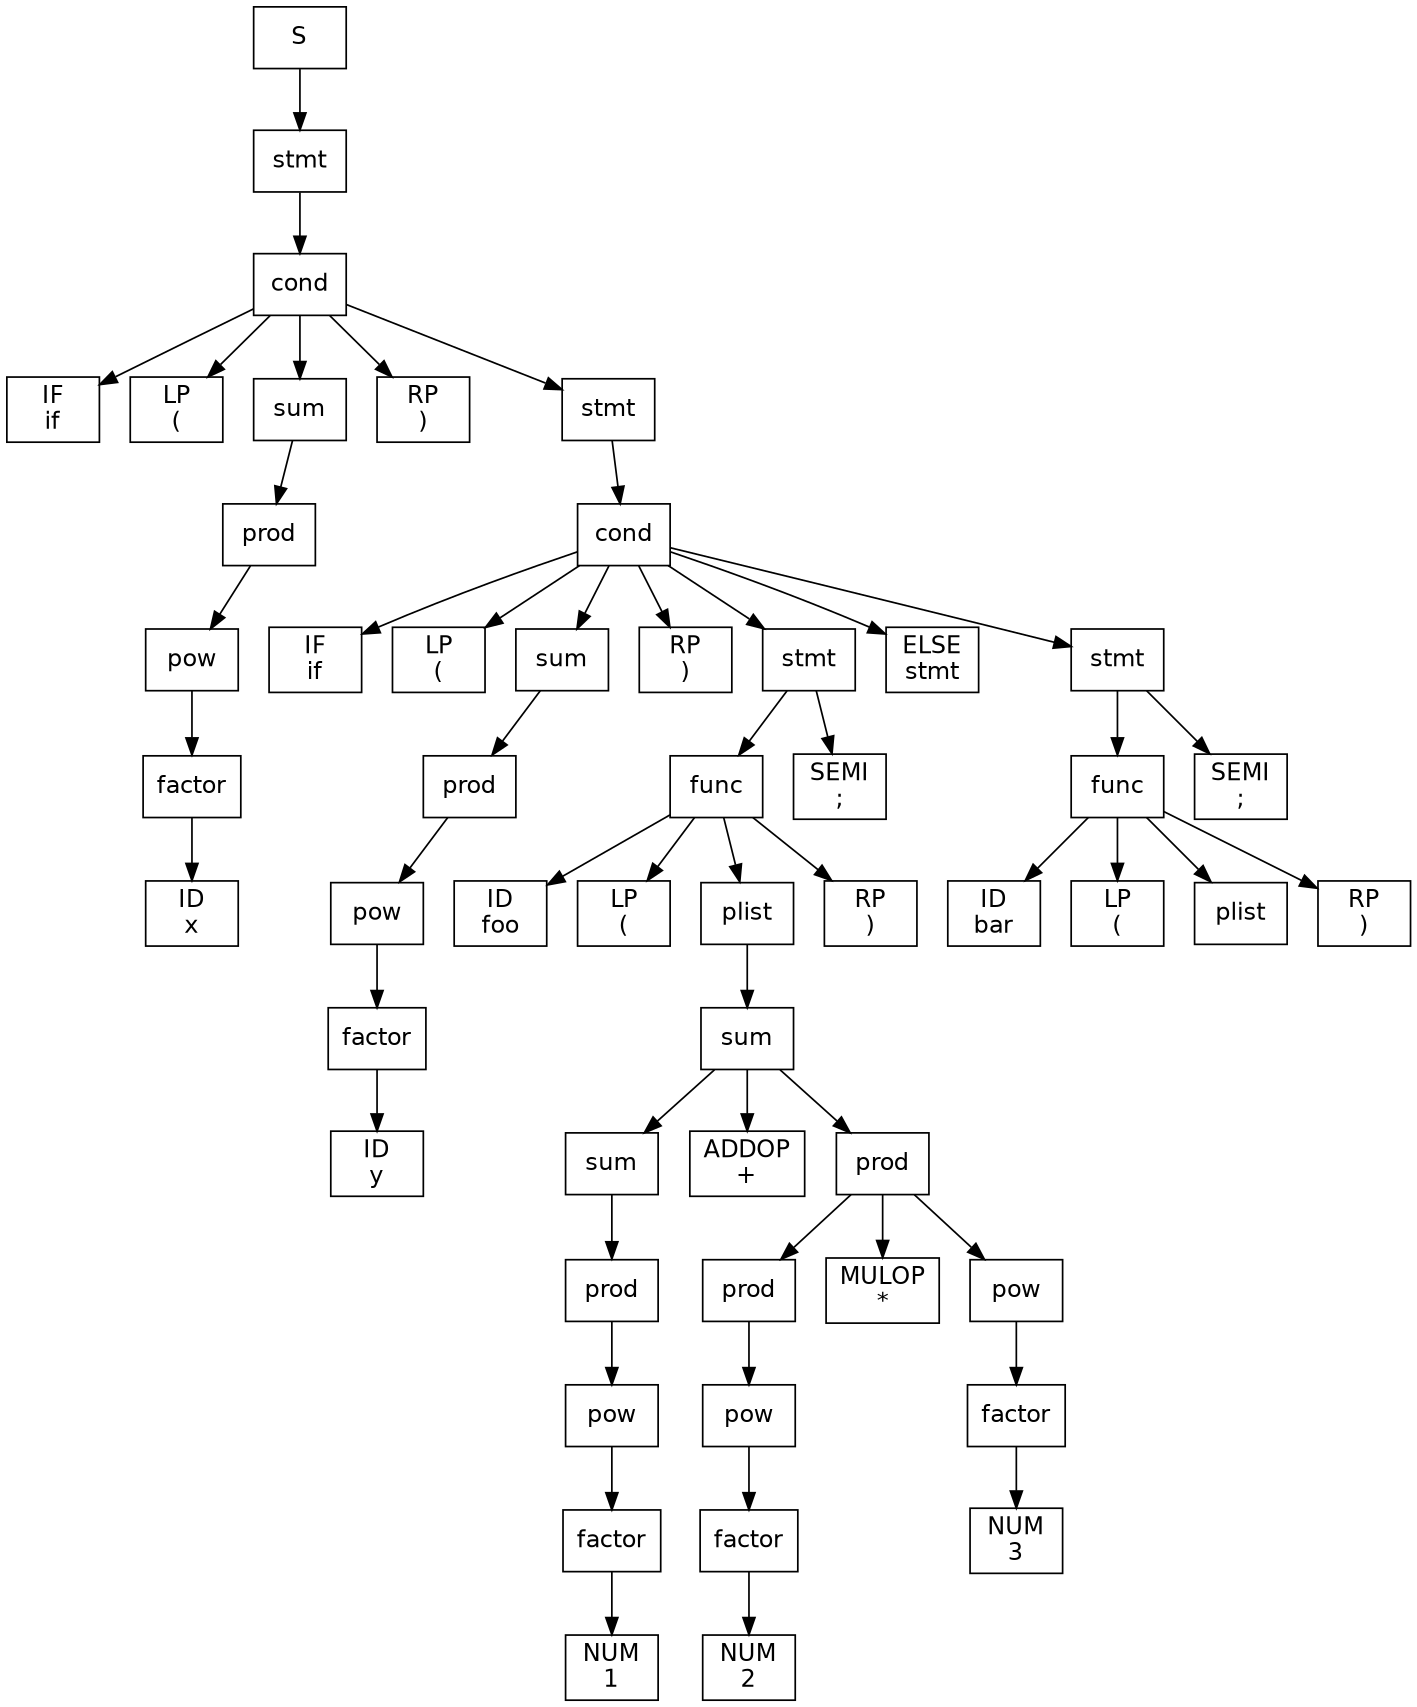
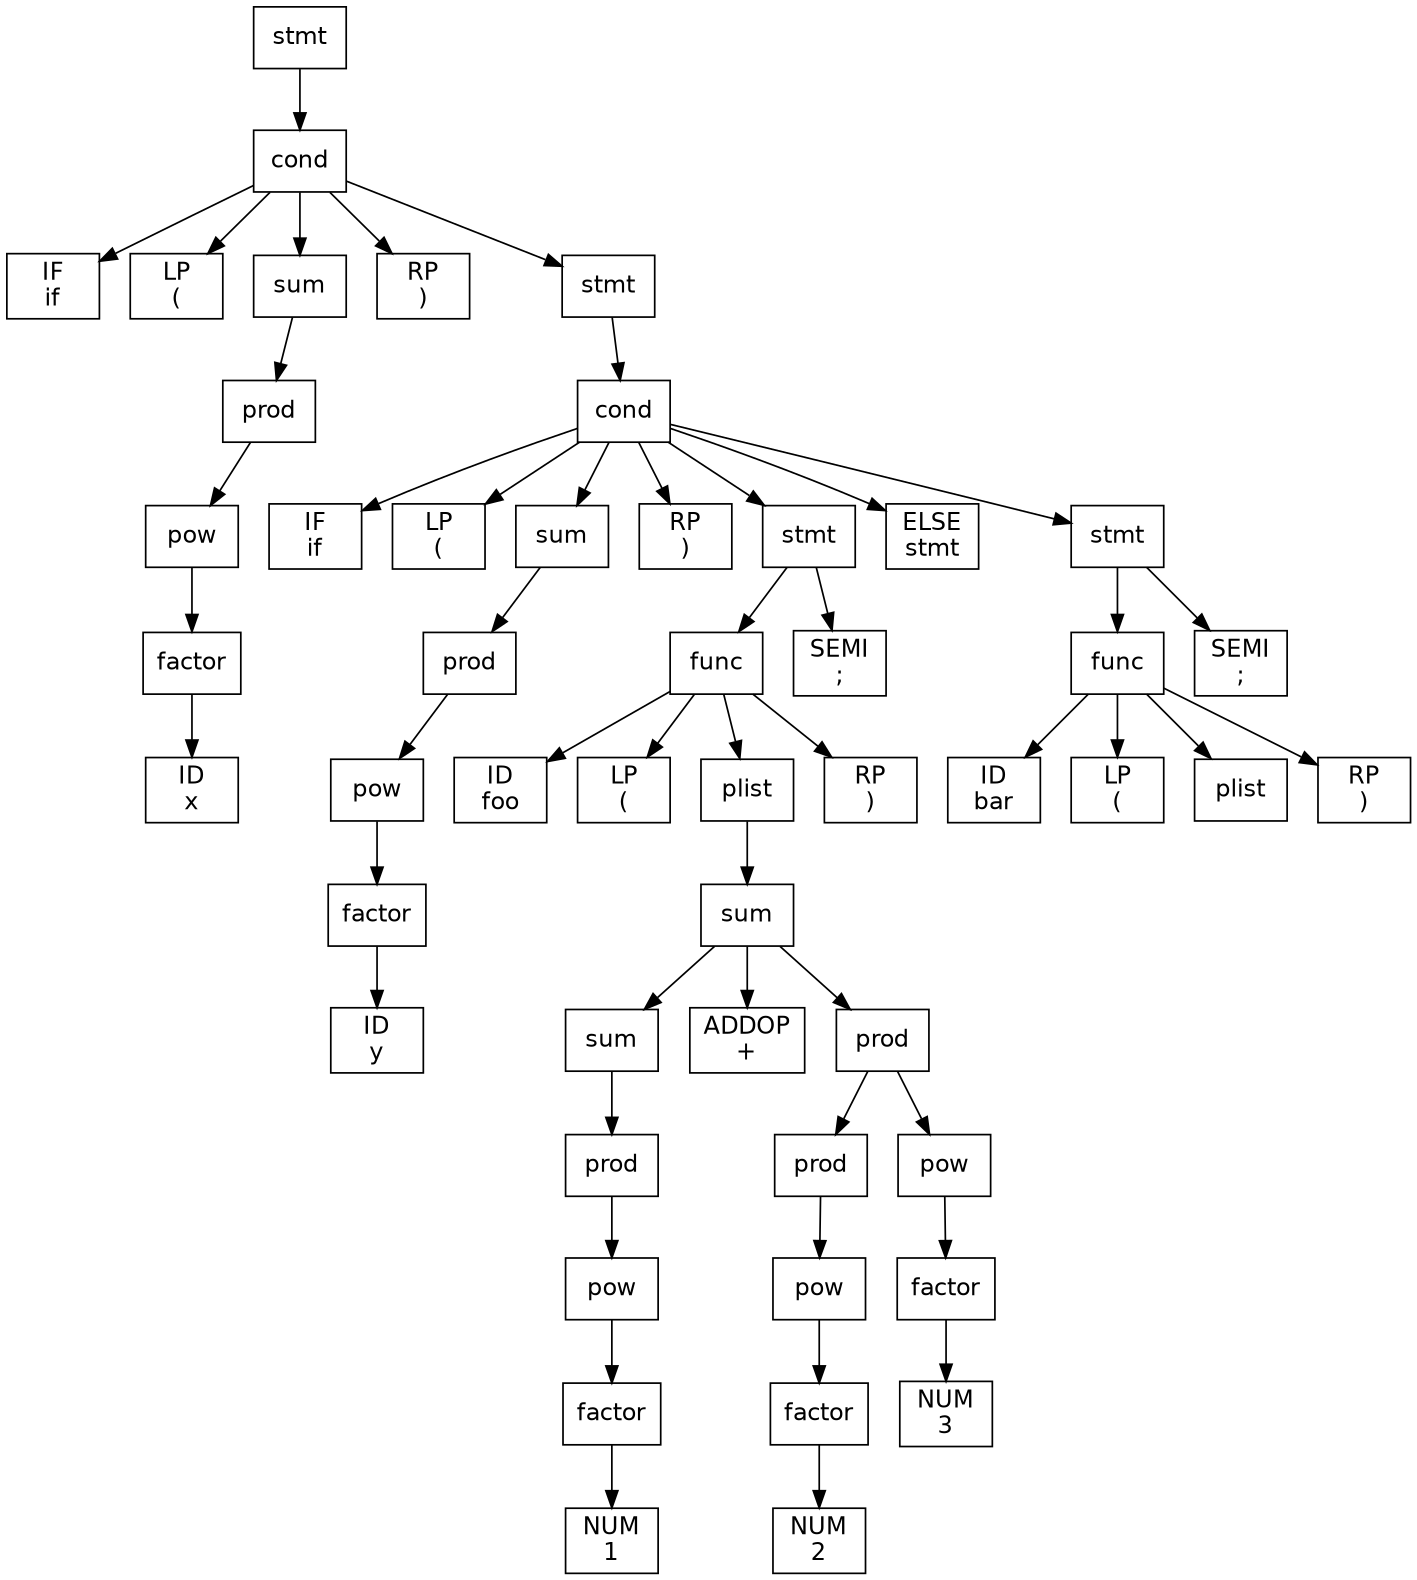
  digraph {
    node [fontname=Helvetica shape=box]
-   n1 [label=<S>]
    n2 [label=<stmt>]
    n3 [label=<cond>]
    n4 [label=<IF<br/>if>]
    n5 [label=<LP<br/>(>]
    n6 [label=<sum>]
    n7 [label=<RP<br/>)>]
    n8 [label=<stmt>]
    n9 [label=<prod>]
    n10 [label=<cond>]
    n11 [label=<pow>]
    n12 [label=<factor>]
    n13 [label=<ID<br/>x>]
    n14 [label=<IF<br/>if>]
    n15 [label=<LP<br/>(>]
    n16 [label=<sum>]
    n17 [label=<RP<br/>)>]
    n18 [label=<stmt>]
    n19 [label=<ELSE<br/>stmt>]
    n20 [label=<stmt>]
    n21 [label=<prod>]
    n22 [label=<func>]
    n23 [label=<SEMI<br/>;>]
    n24 [label=<func>]
    n25 [label=<SEMI<br/>;>]
    n26 [label=<pow>]
    n27 [label=<factor>]
    n28 [label=<ID<br/>y>]
    n29 [label=<ID<br/>foo>]
    n30 [label=<LP<br/>(>]
    n31 [label=<plist>]
    n32 [label=<RP<br/>)>]
    n33 [label=<sum>]
    n34 [label=<sum>]
    n35 [label=<ADDOP<br/>+>]
    n36 [label=<prod>]
    n37 [label=<prod>]
    n38 [label=<prod>]
-   n39 [label=<MULOP<br/>*>]
    n40 [label=<pow>]
    n41 [label=<pow>]
    n42 [label=<factor>]
    n43 [label=<NUM<br/>1>]
    n44 [label=<pow>]
    n45 [label=<factor>]
    n46 [label=<factor>]
    n47 [label=<NUM<br/>2>]
    n48 [label=<NUM<br/>3>]
    n49 [label=<ID<br/>bar>]
    n50 [label=<LP<br/>(>]
    n51 [label=<plist>]
    n52 [label=<RP<br/>)>]
-   n1 -> n2
    n2 -> n3
    n3 -> n4
    n3 -> n5
    n3 -> n6
    n3 -> n7
    n3 -> n8
    n6 -> n9
    n8 -> n10
    n9 -> n11
    n10 -> n14
    n10 -> n15
    n10 -> n16
    n10 -> n17
    n10 -> n18
    n10 -> n19
    n10 -> n20
    n11 -> n12
    n12 -> n13
    n16 -> n21
    n18 -> n22
    n18 -> n23
    n20 -> n24
    n20 -> n25
    n21 -> n26
    n22 -> n29
    n22 -> n30
    n22 -> n31
    n22 -> n32
    n24 -> n49
    n24 -> n50
    n24 -> n51
    n24 -> n52
    n26 -> n27
    n27 -> n28
    n31 -> n33
    n33 -> n34
    n33 -> n35
    n33 -> n36
    n34 -> n37
    n36 -> n38
-   n36 -> n39
    n36 -> n40
    n37 -> n41
    n38 -> n44
    n40 -> n45
    n41 -> n42
    n42 -> n43
    n44 -> n46
    n45 -> n48
    n46 -> n47
  }
